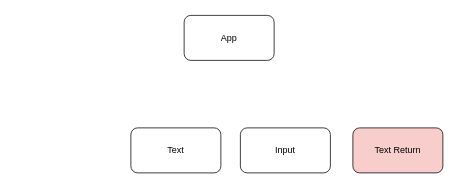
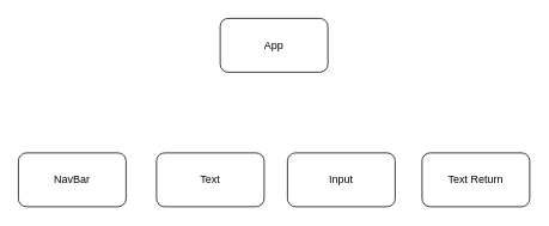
  <mxCell id="0" />
  <mxCell id="1" parent="0" />
  <mxCell id="2" value="App" style="rounded=1;whiteSpace=wrap;html=1;" vertex="1" parent="1"><mxGeometry x="245" y="20" width="120" height="60" as="geometry" /></mxCell>
+ <mxCell id="3" value="NavBar" style="rounded=1;whiteSpace=wrap;html=1;" vertex="1" parent="1"><mxGeometry x="20" y="170" width="120" height="60" as="geometry" /></mxCell>
  <mxCell id="4" value="Text" style="rounded=1;whiteSpace=wrap;html=1;" vertex="1" parent="1"><mxGeometry x="174" y="170" width="120" height="60" as="geometry" /></mxCell>
  <mxCell id="5" value="Input" style="rounded=1;whiteSpace=wrap;html=1;" vertex="1" parent="1"><mxGeometry x="320" y="170" width="120" height="60" as="geometry" /></mxCell>
- <mxCell id="6" value="Text Return" style="rounded=1;whiteSpace=wrap;html=1;fillColor=#f8cecc;" vertex="1" parent="1"><mxGeometry x="470" y="170" width="120" height="60" as="geometry" /></mxCell>
+ <mxCell id="6" value="Text Return" style="rounded=1;whiteSpace=wrap;html=1;" vertex="1" parent="1"><mxGeometry x="470" y="170" width="120" height="60" as="geometry" /></mxCell>
